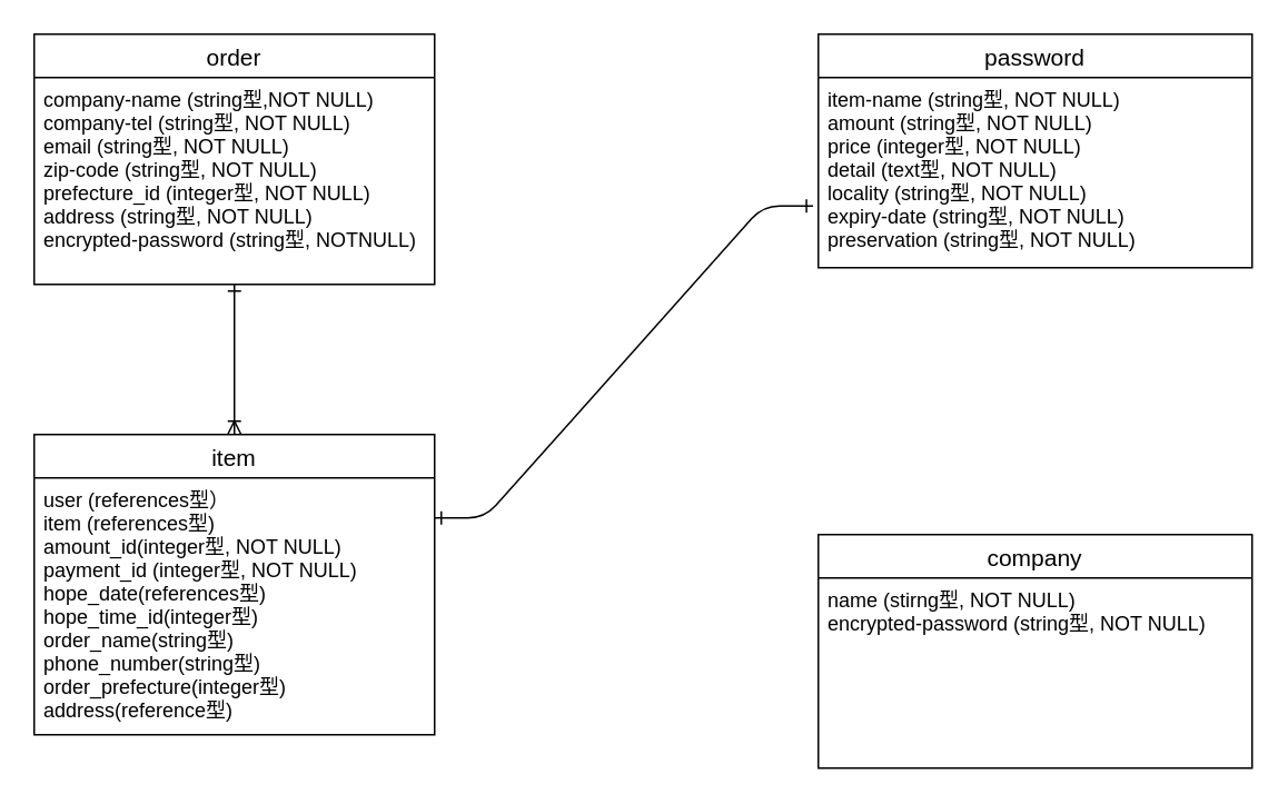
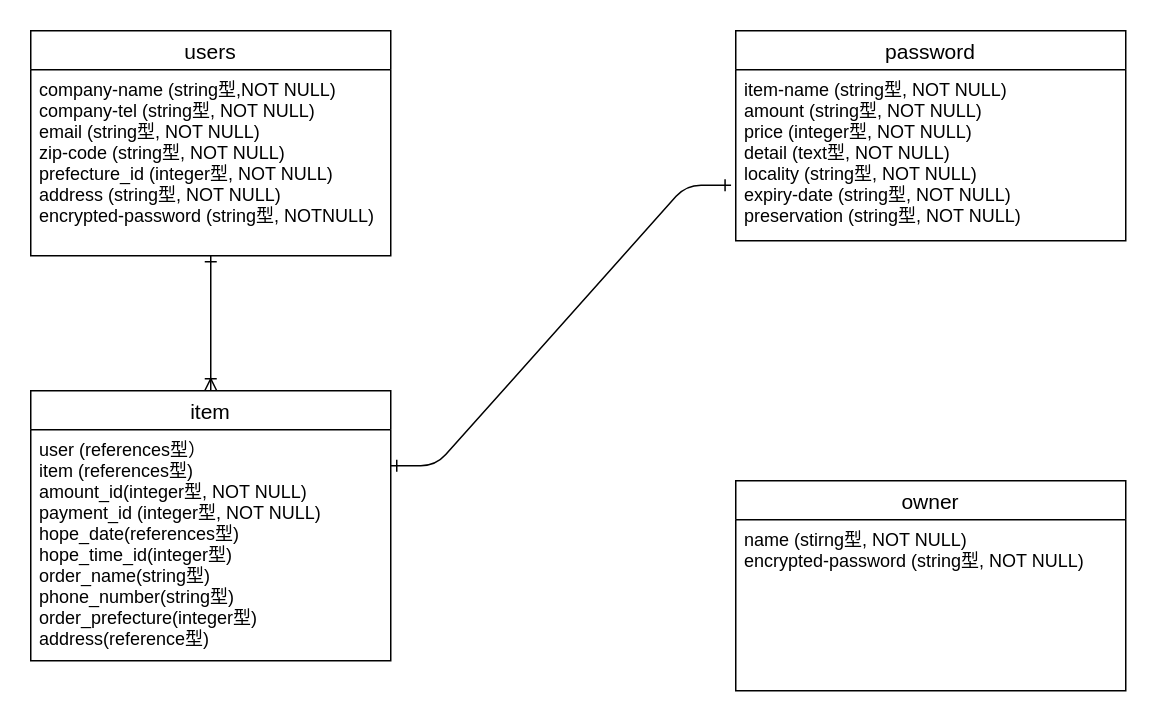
  <mxCell id="0" />
  <mxCell id="1" parent="0" />
- <mxCell id="2" value="order" style="swimlane;fontStyle=0;childLayout=stackLayout;horizontal=1;startSize=26;horizontalStack=0;resizeParent=1;resizeParentMax=0;resizeLast=0;collapsible=1;marginBottom=0;align=center;fontSize=14;" parent="1" vertex="1"><mxGeometry x="20" y="20" width="240" height="150" as="geometry" /></mxCell>
+ <mxCell id="2" value="users" style="swimlane;fontStyle=0;childLayout=stackLayout;horizontal=1;startSize=26;horizontalStack=0;resizeParent=1;resizeParentMax=0;resizeLast=0;collapsible=1;marginBottom=0;align=center;fontSize=14;" parent="1" vertex="1"><mxGeometry x="20" y="20" width="240" height="150" as="geometry" /></mxCell>
  <mxCell id="3" value="company-name (string型,NOT NULL)&#10;company-tel (string型, NOT NULL)&#10;email (string型, NOT NULL)&#10;zip-code (string型, NOT NULL)&#10;prefecture_id (integer型, NOT NULL)&#10;address (string型, NOT NULL)&#10;encrypted-password (string型, NOTNULL)" style="text;strokeColor=none;fillColor=none;spacingLeft=4;spacingRight=4;overflow=hidden;rotatable=0;points=[[0,0.5],[1,0.5]];portConstraint=eastwest;fontSize=12;" parent="2" vertex="1"><mxGeometry y="26" width="240" height="124" as="geometry" /></mxCell>
  <mxCell id="4" value="password" style="swimlane;fontStyle=0;childLayout=stackLayout;horizontal=1;startSize=26;horizontalStack=0;resizeParent=1;resizeParentMax=0;resizeLast=0;collapsible=1;marginBottom=0;align=center;fontSize=14;" parent="1" vertex="1"><mxGeometry x="490" y="20" width="260" height="140" as="geometry" /></mxCell>
  <mxCell id="5" value="item-name (string型, NOT NULL)&#10;amount (string型, NOT NULL)&#10;price (integer型, NOT NULL)&#10;detail (text型, NOT NULL)&#10;locality (string型, NOT NULL)&#10;expiry-date (string型, NOT NULL)&#10;preservation (string型, NOT NULL)" style="text;strokeColor=none;fillColor=none;spacingLeft=4;spacingRight=4;overflow=hidden;rotatable=0;points=[[0,0.5],[1,0.5]];portConstraint=eastwest;fontSize=12;" parent="4" vertex="1"><mxGeometry y="26" width="260" height="114" as="geometry" /></mxCell>
  <mxCell id="6" value="item" style="swimlane;fontStyle=0;childLayout=stackLayout;horizontal=1;startSize=26;horizontalStack=0;resizeParent=1;resizeParentMax=0;resizeLast=0;collapsible=1;marginBottom=0;align=center;fontSize=14;" parent="1" vertex="1"><mxGeometry x="20" y="260" width="240" height="180" as="geometry" /></mxCell>
  <mxCell id="7" value="user (references型）&#10;item (references型)&#10;amount_id(integer型, NOT NULL)&#10;payment_id (integer型, NOT NULL)&#10;hope_date(references型)&#10;hope_time_id(integer型)&#10;order_name(string型)&#10;phone_number(string型)&#10;order_prefecture(integer型)&#10;address(reference型)" style="text;strokeColor=none;fillColor=none;spacingLeft=4;spacingRight=4;overflow=hidden;rotatable=0;points=[[0,0.5],[1,0.5]];portConstraint=eastwest;fontSize=12;" parent="6" vertex="1"><mxGeometry y="26" width="240" height="154" as="geometry" /></mxCell>
  <mxCell id="8" value="" style="fontSize=12;html=1;endArrow=ERone;endFill=1;startArrow=ERoneToMany;startFill=0;exitX=0.5;exitY=0;exitDx=0;exitDy=0;entryX=0.5;entryY=1;entryDx=0;entryDy=0;entryPerimeter=0;" parent="1" source="6" target="3" edge="1"><mxGeometry width="100" height="100" relative="1" as="geometry"><mxPoint x="179.5" y="240" as="sourcePoint" /><mxPoint x="140" y="200" as="targetPoint" /></mxGeometry></mxCell>
  <mxCell id="9" value="" style="edgeStyle=entityRelationEdgeStyle;fontSize=12;html=1;endArrow=ERone;entryX=-0.012;entryY=0.675;entryDx=0;entryDy=0;entryPerimeter=0;startArrow=ERone;startFill=0;endFill=0;" parent="1" target="5" edge="1"><mxGeometry width="100" height="100" relative="1" as="geometry"><mxPoint x="260" y="310" as="sourcePoint" /><mxPoint x="360" y="210" as="targetPoint" /></mxGeometry></mxCell>
- <mxCell id="10" value="company" style="swimlane;fontStyle=0;childLayout=stackLayout;horizontal=1;startSize=26;horizontalStack=0;resizeParent=1;resizeParentMax=0;resizeLast=0;collapsible=1;marginBottom=0;align=center;fontSize=14;" parent="1" vertex="1"><mxGeometry x="490" y="320" width="260" height="140" as="geometry" /></mxCell>
+ <mxCell id="10" value="owner" style="swimlane;fontStyle=0;childLayout=stackLayout;horizontal=1;startSize=26;horizontalStack=0;resizeParent=1;resizeParentMax=0;resizeLast=0;collapsible=1;marginBottom=0;align=center;fontSize=14;" parent="1" vertex="1"><mxGeometry x="490" y="320" width="260" height="140" as="geometry" /></mxCell>
  <mxCell id="11" value="name (stirng型, NOT NULL)&#10;encrypted-password (string型, NOT NULL)&#10;" style="text;strokeColor=none;fillColor=none;spacingLeft=4;spacingRight=4;overflow=hidden;rotatable=0;points=[[0,0.5],[1,0.5]];portConstraint=eastwest;fontSize=12;" parent="10" vertex="1"><mxGeometry y="26" width="260" height="114" as="geometry" /></mxCell>
